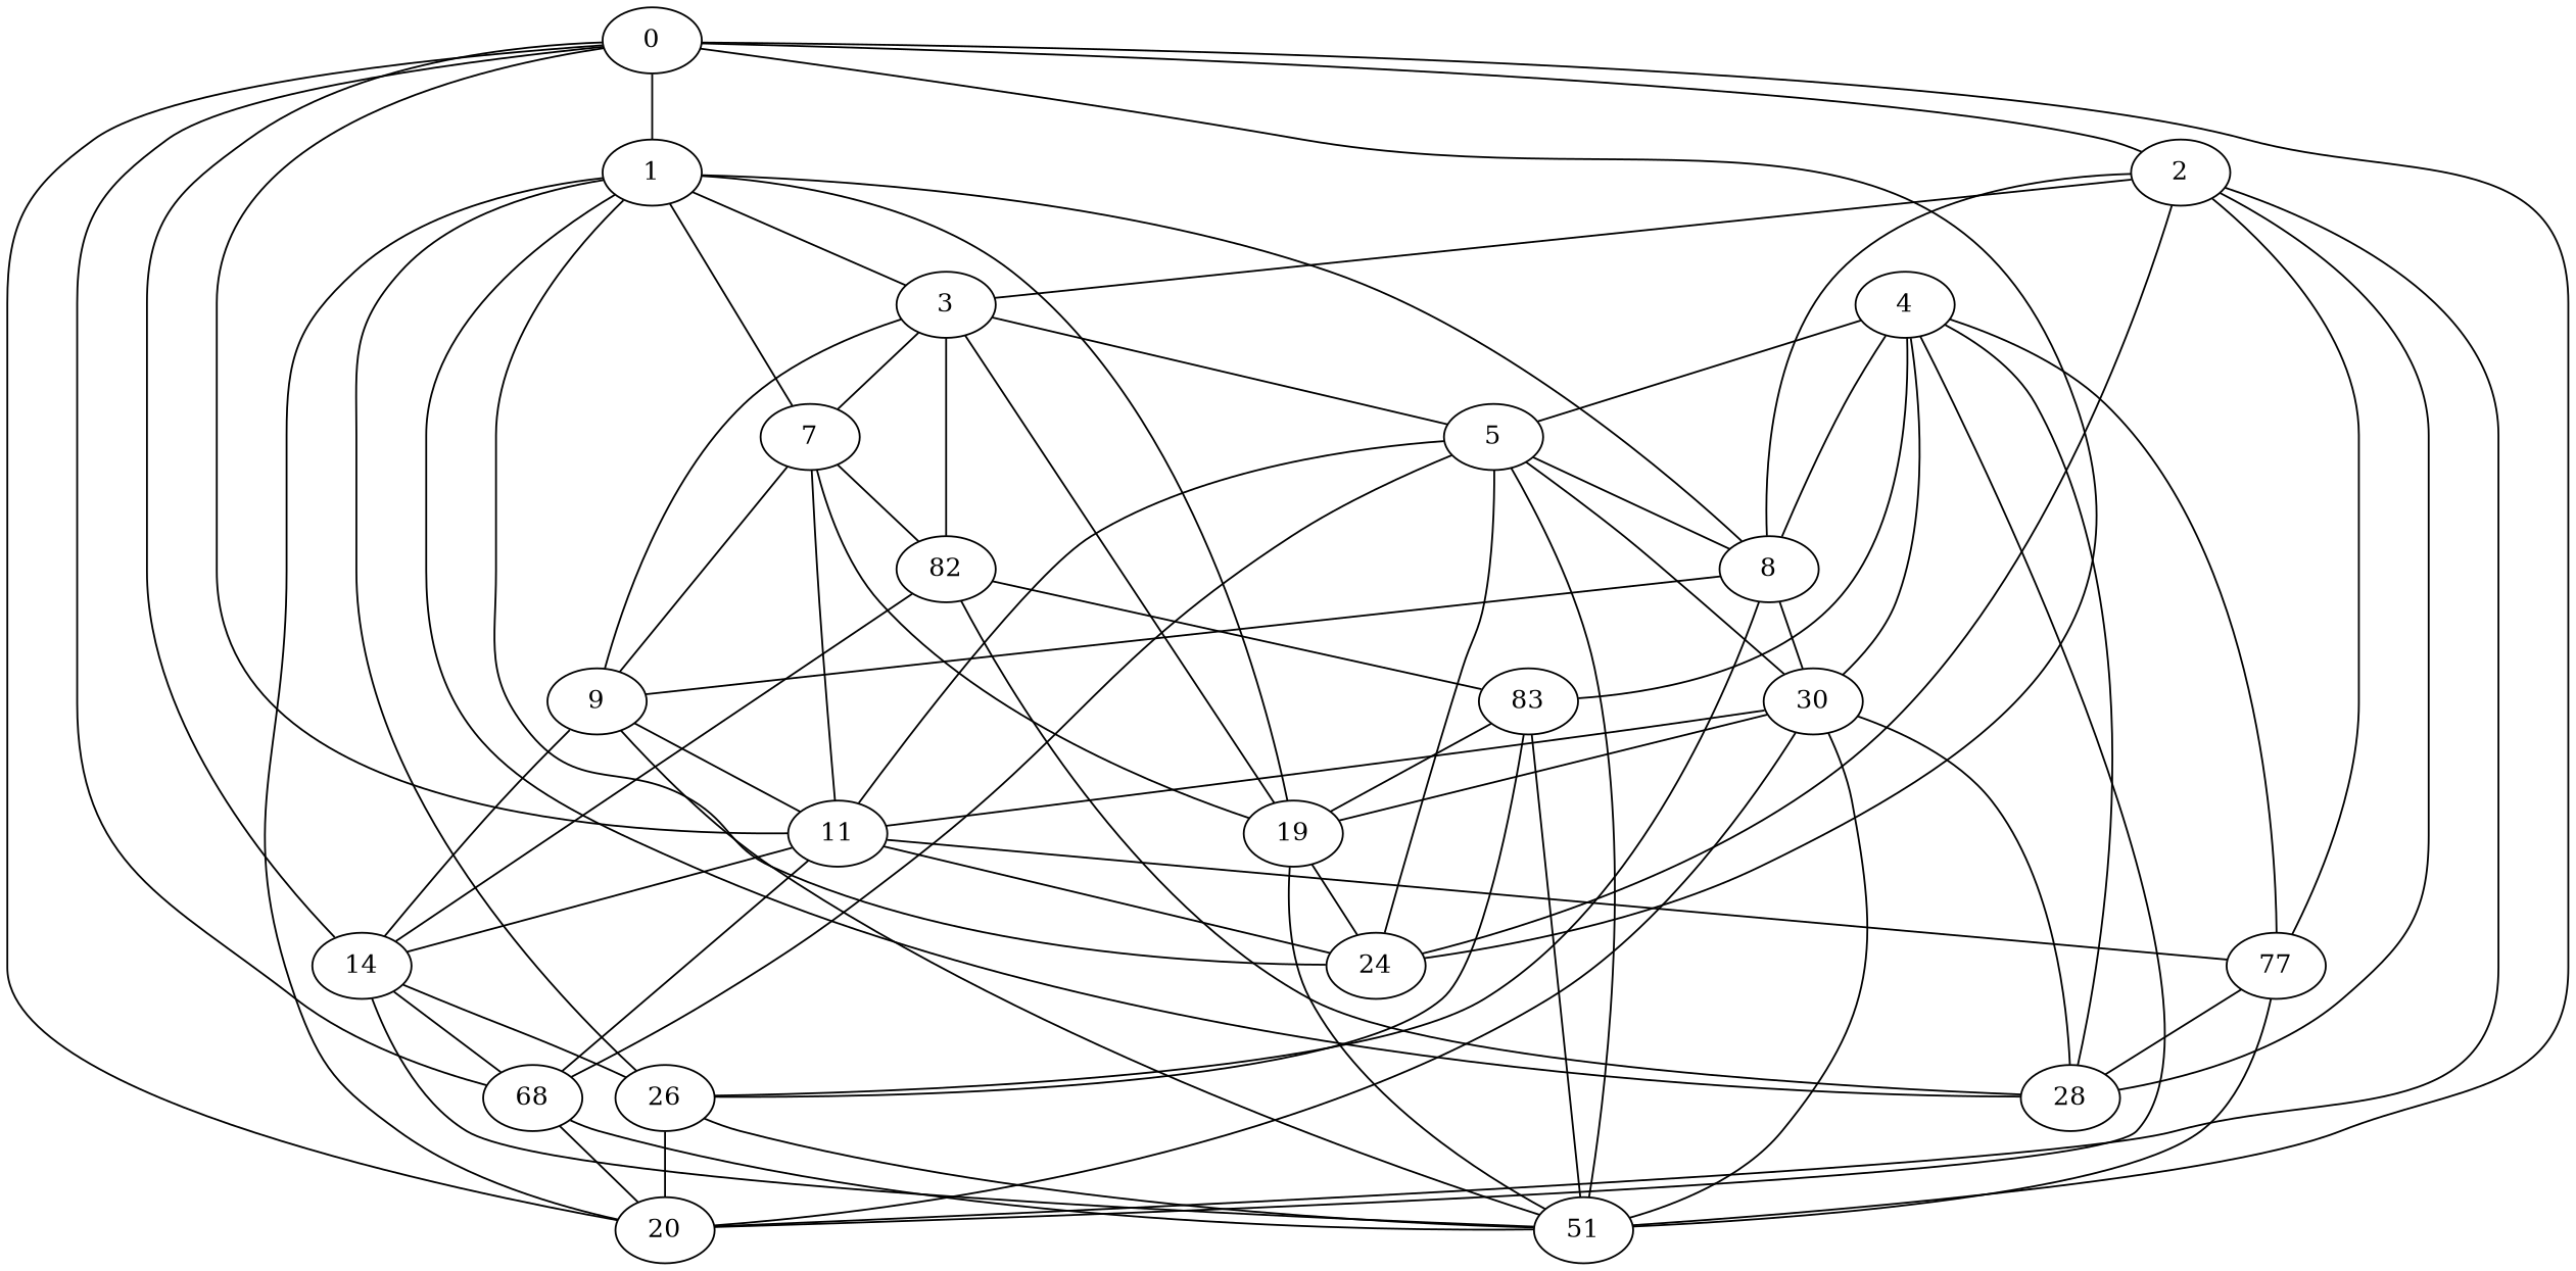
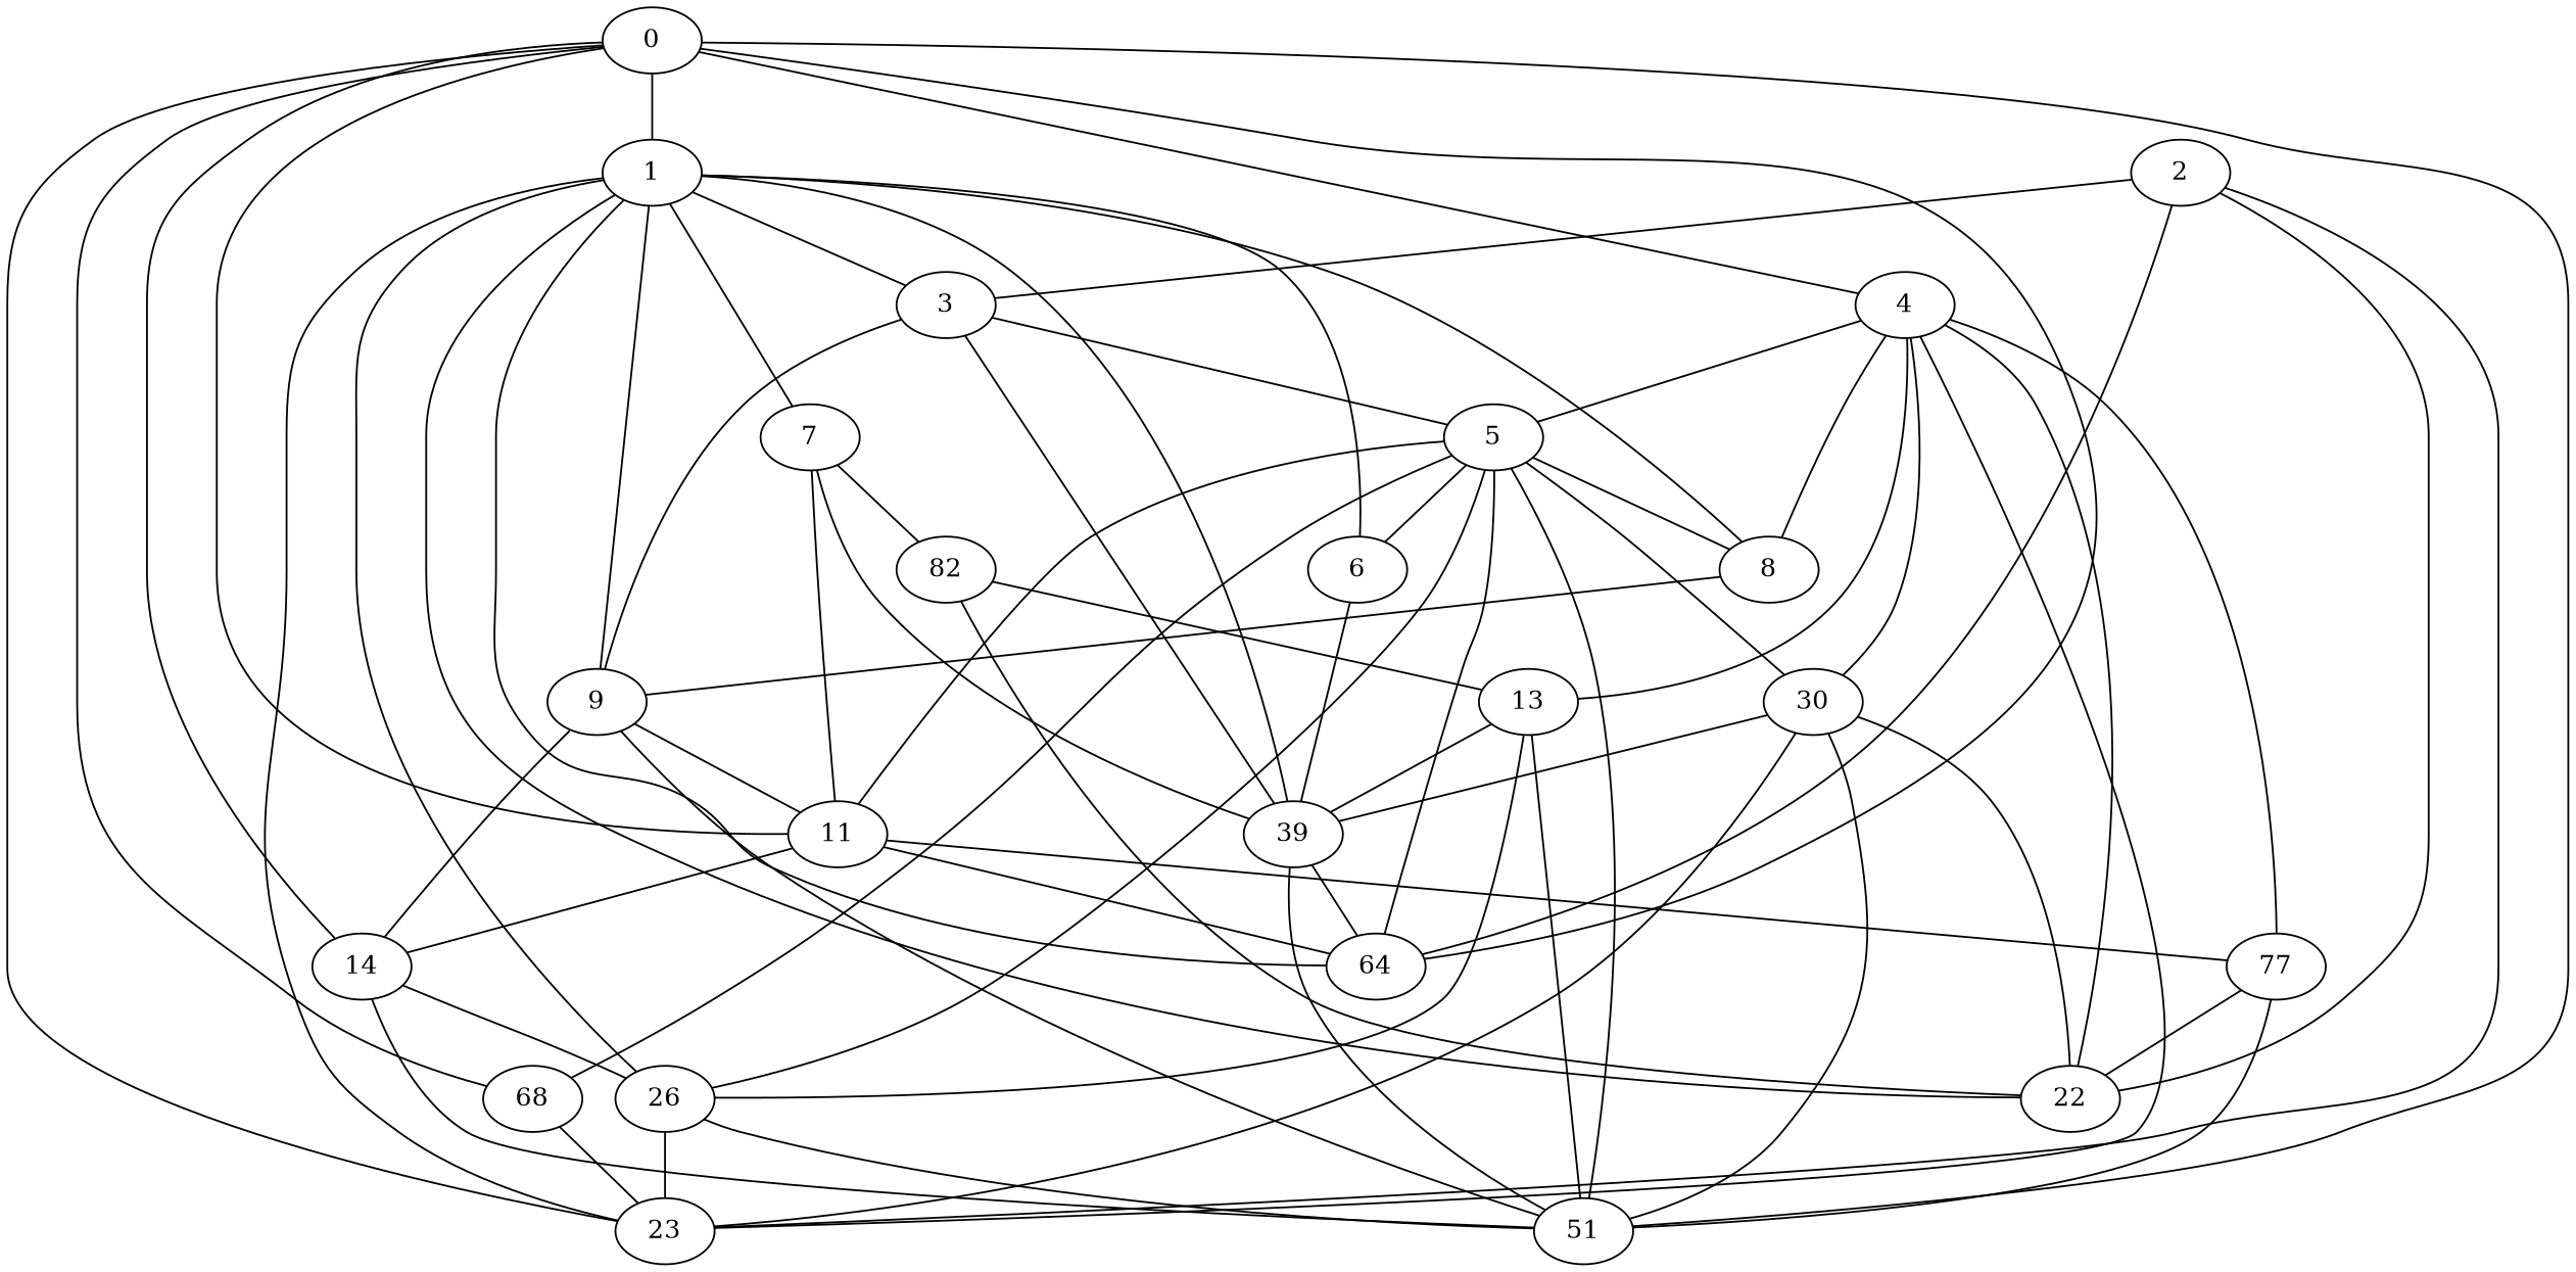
  strict graph {
    edge [is_available=True prob=1.0]
    0
    1
    4
    11
    14
    n6 [label=68]
-   20
+   20 [label=23]
    n8 [label=51]
-   24
+   24 [label=64]
    3
+   6
    7
    8
    n14 [label=26]
-   19
-   22 [label=28]
+   19 [label=39]
+   22
    n17 [label=77]
    5
    n19 [label=30]
-   13 [label=83]
+   13
    9
    n22 [label=82]
    2
    0 -- 1
-   0 -- 2 [prob=0.309308339747]
+   0 -- 4 [prob=0.309308339747]
    0 -- 11
    0 -- 14
    0 -- n6 [prob=0.385458958987]
    0 -- 20 [prob=0.541350775285]
    0 -- n8
    0 -- 24 [prob=0.27036481458]
    1 -- 20 [prob=0.965691792181]
    1 -- 24 [prob=0.565710128016]
    1 -- 3 [prob=0.307091662346]
+   1 -- 6 [prob=0.0273523496889]
    1 -- 7
    1 -- 8 [prob=0.0117356189195]
    1 -- n14
    1 -- 19
    1 -- 22
    4 -- 20 [prob=0.750374618711]
    4 -- 8 [prob=0.367629502608]
    4 -- 22 [prob=0.453100347737]
    4 -- n17 [prob=0.348160558141]
    4 -- 5
    4 -- n19 [prob=0.45514000825]
    4 -- 13 [prob=0.00529817859696]
    11 -- 14
-   11 -- n6 [prob=0.998029944702]
    11 -- 24 [prob=0.0105567494002]
    11 -- n17
-   14 -- n6 [prob=0.356414219511]
    14 -- n8 [prob=0.7720311904]
    14 -- n14 [prob=0.631163796378]
    n6 -- 20 [prob=0.303351356674]
-   n6 -- n8 [prob=0.970713926285]
-   3 -- 7 [prob=0.787884337062]
    3 -- 19 [prob=0.742061158741]
    3 -- 5 [prob=0.555938637491]
    3 -- 9 [prob=0.36162909734]
-   3 -- n22 [prob=0.768123059342]
+   6 -- 19 [prob=0.600031317549]
    7 -- 11 [prob=0.880563959657]
    7 -- 19 [prob=0.302234082529]
-   7 -- 9 [prob=0.112992483004]
+   1 -- 9 [prob=0.112992483004]
    7 -- n22
-   8 -- n19 [prob=0.958143751824]
    8 -- 9 [prob=0.782538025207]
    n14 -- 20
    n14 -- n8
    19 -- n8 [prob=0.54990535839]
    19 -- 24 [prob=0.495003151446]
    n17 -- n8 [prob=0.702637752275]
    n17 -- 22 [prob=0.943268308345]
    5 -- 11 [prob=0.420394889394]
    5 -- n6 [prob=0.0575628163705]
    5 -- n8 [prob=0.935531861844]
    5 -- 24
+   5 -- 6
    5 -- 8
-   8 -- n14
+   5 -- n14
    5 -- n19 [prob=0.342845681566]
-   n19 -- 11 [prob=0.576921522902]
    n19 -- 20 [prob=0.82739156003]
    n19 -- n8 [prob=0.948688724821]
    n19 -- 19 [prob=0.901159676654]
    n19 -- 22 [prob=0.971533729644]
    13 -- n8 [prob=0.201195286881]
    13 -- n14 [prob=0.676096997881]
    13 -- 19 [prob=0.567019471471]
    9 -- 11
    9 -- 14
    9 -- n8
-   n22 -- 14 [prob=0.871404621522]
    n22 -- 22 [prob=0.489611375802]
    n22 -- 13 [prob=0.641179801972]
    2 -- 20 [prob=0.0229201749671]
    2 -- 24
    2 -- 3 [prob=0.413072767563]
-   2 -- 8 [prob=0.361729999742]
    2 -- 22 [prob=0.842022841804]
-   2 -- n17
  }
